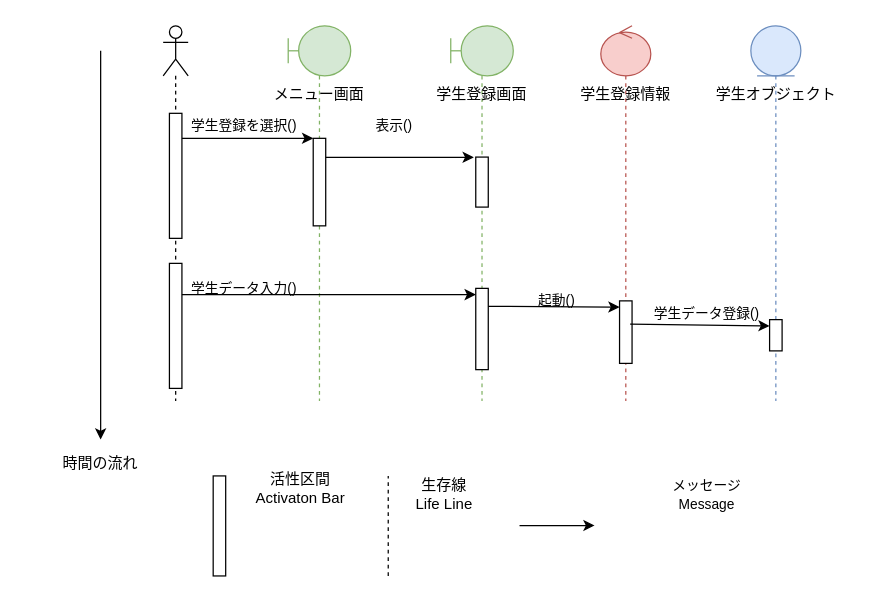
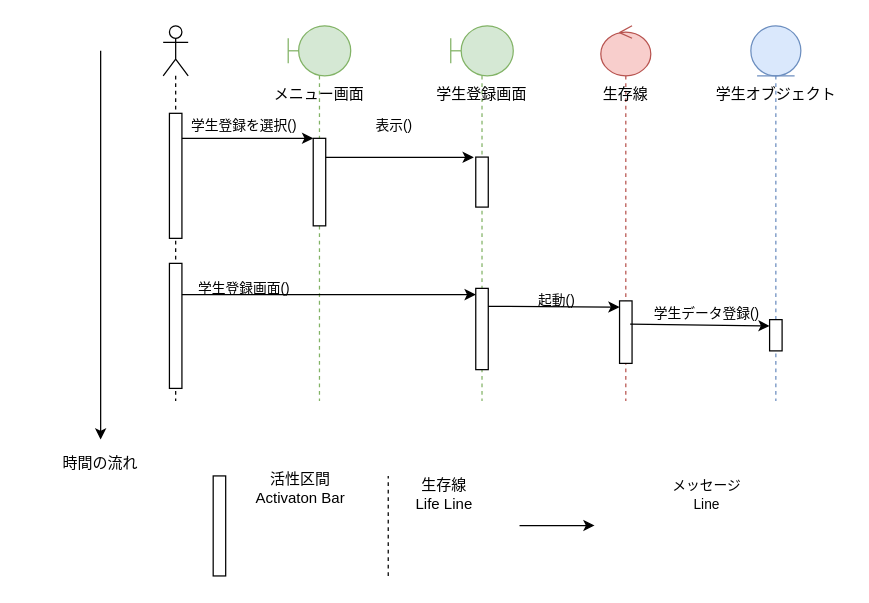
  <mxCell id="0" />
  <mxCell id="1" parent="0" />
  <mxCell id="2" value="" style="shape=umlLifeline;perimeter=lifelinePerimeter;whiteSpace=wrap;html=1;container=1;dropTarget=0;collapsible=0;recursiveResize=0;outlineConnect=0;portConstraint=eastwest;newEdgeStyle={&quot;curved&quot;:0,&quot;rounded&quot;:0};participant=umlActor;" vertex="1" parent="1"><mxGeometry x="130" y="20" width="20" height="300" as="geometry" /></mxCell>
  <mxCell id="3" value="" style="html=1;points=[[0,0,0,0,5],[0,1,0,0,-5],[1,0,0,0,5],[1,1,0,0,-5]];perimeter=orthogonalPerimeter;outlineConnect=0;targetShapes=umlLifeline;portConstraint=eastwest;newEdgeStyle={&quot;curved&quot;:0,&quot;rounded&quot;:0};" vertex="1" parent="2"><mxGeometry x="5" y="70" width="10" height="100" as="geometry" /></mxCell>
  <mxCell id="4" value="" style="html=1;points=[[0,0,0,0,5],[0,1,0,0,-5],[1,0,0,0,5],[1,1,0,0,-5]];perimeter=orthogonalPerimeter;outlineConnect=0;targetShapes=umlLifeline;portConstraint=eastwest;newEdgeStyle={&quot;curved&quot;:0,&quot;rounded&quot;:0};" vertex="1" parent="2"><mxGeometry x="5" y="190" width="10" height="100" as="geometry" /></mxCell>
  <mxCell id="5" value="" style="shape=umlLifeline;perimeter=lifelinePerimeter;whiteSpace=wrap;html=1;container=1;dropTarget=0;collapsible=0;recursiveResize=0;outlineConnect=0;portConstraint=eastwest;newEdgeStyle={&quot;curved&quot;:0,&quot;rounded&quot;:0};participant=umlBoundary;fillColor=#d5e8d4;strokeColor=#82b366;" vertex="1" parent="1"><mxGeometry x="230" y="20" width="50" height="300" as="geometry" /></mxCell>
  <mxCell id="6" value="" style="html=1;points=[[0,0,0,0,5],[0,1,0,0,-5],[1,0,0,0,5],[1,1,0,0,-5]];perimeter=orthogonalPerimeter;outlineConnect=0;targetShapes=umlLifeline;portConstraint=eastwest;newEdgeStyle={&quot;curved&quot;:0,&quot;rounded&quot;:0};" vertex="1" parent="5"><mxGeometry x="20" y="90" width="10" height="70" as="geometry" /></mxCell>
  <mxCell id="7" value="" style="shape=umlLifeline;perimeter=lifelinePerimeter;whiteSpace=wrap;html=1;container=1;dropTarget=0;collapsible=0;recursiveResize=0;outlineConnect=0;portConstraint=eastwest;newEdgeStyle={&quot;curved&quot;:0,&quot;rounded&quot;:0};participant=umlBoundary;fillColor=#d5e8d4;strokeColor=#82b366;" vertex="1" parent="1"><mxGeometry x="360" y="20" width="50" height="300" as="geometry" /></mxCell>
  <mxCell id="8" value="" style="html=1;points=[[0,0,0,0,5],[0,1,0,0,-5],[1,0,0,0,5],[1,1,0,0,-5]];perimeter=orthogonalPerimeter;outlineConnect=0;targetShapes=umlLifeline;portConstraint=eastwest;newEdgeStyle={&quot;curved&quot;:0,&quot;rounded&quot;:0};" vertex="1" parent="7"><mxGeometry x="20" y="105" width="10" height="40" as="geometry" /></mxCell>
  <mxCell id="9" value="" style="html=1;points=[[0,0,0,0,5],[0,1,0,0,-5],[1,0,0,0,5],[1,1,0,0,-5]];perimeter=orthogonalPerimeter;outlineConnect=0;targetShapes=umlLifeline;portConstraint=eastwest;newEdgeStyle={&quot;curved&quot;:0,&quot;rounded&quot;:0};" vertex="1" parent="7"><mxGeometry x="20" y="210" width="10" height="65" as="geometry" /></mxCell>
  <mxCell id="10" value="" style="shape=umlLifeline;perimeter=lifelinePerimeter;whiteSpace=wrap;html=1;container=1;dropTarget=0;collapsible=0;recursiveResize=0;outlineConnect=0;portConstraint=eastwest;newEdgeStyle={&quot;curved&quot;:0,&quot;rounded&quot;:0};participant=umlControl;fillColor=#f8cecc;strokeColor=#b85450;" vertex="1" parent="1"><mxGeometry x="480" y="20" width="40" height="300" as="geometry" /></mxCell>
  <mxCell id="11" value="" style="html=1;points=[[0,0,0,0,5],[0,1,0,0,-5],[1,0,0,0,5],[1,1,0,0,-5]];perimeter=orthogonalPerimeter;outlineConnect=0;targetShapes=umlLifeline;portConstraint=eastwest;newEdgeStyle={&quot;curved&quot;:0,&quot;rounded&quot;:0};" vertex="1" parent="10"><mxGeometry x="15" y="220" width="10" height="50" as="geometry" /></mxCell>
  <mxCell id="12" value="" style="shape=umlLifeline;perimeter=lifelinePerimeter;whiteSpace=wrap;html=1;container=1;dropTarget=0;collapsible=0;recursiveResize=0;outlineConnect=0;portConstraint=eastwest;newEdgeStyle={&quot;curved&quot;:0,&quot;rounded&quot;:0};participant=umlEntity;fillColor=#dae8fc;strokeColor=#6c8ebf;" vertex="1" parent="1"><mxGeometry x="600" y="20" width="40" height="300" as="geometry" /></mxCell>
  <mxCell id="13" value="" style="html=1;points=[[0,0,0,0,5],[0,1,0,0,-5],[1,0,0,0,5],[1,1,0,0,-5]];perimeter=orthogonalPerimeter;outlineConnect=0;targetShapes=umlLifeline;portConstraint=eastwest;newEdgeStyle={&quot;curved&quot;:0,&quot;rounded&quot;:0};" vertex="1" parent="12"><mxGeometry x="15" y="235" width="10" height="25" as="geometry" /></mxCell>
  <mxCell id="14" value="" style="html=1;points=[[0,0,0,0,5],[0,1,0,0,-5],[1,0,0,0,5],[1,1,0,0,-5]];perimeter=orthogonalPerimeter;outlineConnect=0;targetShapes=umlLifeline;portConstraint=eastwest;newEdgeStyle={&quot;curved&quot;:0,&quot;rounded&quot;:0};" vertex="1" parent="1"><mxGeometry x="170" y="380" width="10" height="80" as="geometry" /></mxCell>
  <mxCell id="15" value="活性区間&lt;div&gt;Activaton Bar&lt;/div&gt;" style="text;html=1;align=center;verticalAlign=middle;whiteSpace=wrap;rounded=0;" vertex="1" parent="1"><mxGeometry x="195" y="375" width="90" height="30" as="geometry" /></mxCell>
  <mxCell id="16" value="" style="endArrow=none;dashed=1;html=1;rounded=0;" edge="1" parent="1"><mxGeometry width="50" height="50" relative="1" as="geometry"><mxPoint x="310" y="460" as="sourcePoint" /><mxPoint x="310" y="380" as="targetPoint" /></mxGeometry></mxCell>
  <mxCell id="17" value="生存線&lt;div&gt;Life Line&lt;/div&gt;" style="text;html=1;align=center;verticalAlign=middle;whiteSpace=wrap;rounded=0;" vertex="1" parent="1"><mxGeometry x="310" y="380" width="90" height="30" as="geometry" /></mxCell>
  <mxCell id="18" value="" style="endArrow=classic;html=1;rounded=0;" edge="1" parent="1" source="3"><mxGeometry width="50" height="50" relative="1" as="geometry"><mxPoint x="170" y="120" as="sourcePoint" /><mxPoint x="250" y="110" as="targetPoint" /></mxGeometry></mxCell>
  <mxCell id="19" value="メニュー画面" style="text;html=1;align=center;verticalAlign=middle;whiteSpace=wrap;rounded=0;" vertex="1" parent="1"><mxGeometry x="210" y="60" width="90" height="30" as="geometry" /></mxCell>
  <mxCell id="20" value="学生登録画面" style="text;html=1;align=center;verticalAlign=middle;whiteSpace=wrap;rounded=0;" vertex="1" parent="1"><mxGeometry x="340" y="60" width="90" height="30" as="geometry" /></mxCell>
- <mxCell id="21" value="学生登録情報" style="text;html=1;align=center;verticalAlign=middle;whiteSpace=wrap;rounded=0;" vertex="1" parent="1"><mxGeometry x="455" y="60" width="90" height="30" as="geometry" /></mxCell>
+ <mxCell id="21" value="生存線" style="text;html=1;align=center;verticalAlign=middle;whiteSpace=wrap;rounded=0;" vertex="1" parent="1"><mxGeometry x="455" y="60" width="90" height="30" as="geometry" /></mxCell>
  <mxCell id="22" value="学生オブジェクト" style="text;html=1;align=center;verticalAlign=middle;whiteSpace=wrap;rounded=0;" vertex="1" parent="1"><mxGeometry x="567.5" y="60" width="105" height="30" as="geometry" /></mxCell>
  <mxCell id="23" value="" style="endArrow=classic;html=1;rounded=0;" edge="1" parent="1"><mxGeometry width="50" height="50" relative="1" as="geometry"><mxPoint x="80" y="40" as="sourcePoint" /><mxPoint x="80" y="350.92" as="targetPoint" /></mxGeometry></mxCell>
  <mxCell id="24" value="時間の流れ" style="text;html=1;align=center;verticalAlign=middle;whiteSpace=wrap;rounded=0;direction=east;flipV=1;" vertex="1" parent="1"><mxGeometry x="20" y="360" width="120" height="20" as="geometry" /></mxCell>
  <mxCell id="25" value="&lt;font style=&quot;font-size: 11px;&quot;&gt;学生登録を選択()&lt;/font&gt;" style="text;html=1;align=center;verticalAlign=middle;whiteSpace=wrap;rounded=0;" vertex="1" parent="1"><mxGeometry x="150" y="90" width="90" height="20" as="geometry" /></mxCell>
- <mxCell id="26" value="&lt;span style=&quot;font-size: 11px;&quot;&gt;メッセージ&lt;/span&gt;&lt;div&gt;&lt;span style=&quot;font-size: 11px;&quot;&gt;Message&lt;/span&gt;&lt;/div&gt;" style="text;html=1;align=center;verticalAlign=middle;whiteSpace=wrap;rounded=0;" vertex="1" parent="1"><mxGeometry x="520" y="385" width="90" height="20" as="geometry" /></mxCell>
+ <mxCell id="26" value="&lt;span style=&quot;font-size: 11px;&quot;&gt;メッセージ&lt;/span&gt;&lt;div&gt;&lt;span style=&quot;font-size: 11px;&quot;&gt;Line&lt;/span&gt;&lt;/div&gt;" style="text;html=1;align=center;verticalAlign=middle;whiteSpace=wrap;rounded=0;" vertex="1" parent="1"><mxGeometry x="520" y="385" width="90" height="20" as="geometry" /></mxCell>
  <mxCell id="27" value="" style="endArrow=classic;html=1;rounded=0;" edge="1" parent="1"><mxGeometry width="50" height="50" relative="1" as="geometry"><mxPoint x="415" y="419.66" as="sourcePoint" /><mxPoint x="475" y="419.66" as="targetPoint" /></mxGeometry></mxCell>
  <mxCell id="28" value="" style="endArrow=classic;html=1;rounded=0;entryX=-0.159;entryY=0.005;entryDx=0;entryDy=0;entryPerimeter=0;" edge="1" parent="1" source="6" target="8"><mxGeometry width="50" height="50" relative="1" as="geometry"><mxPoint x="270" y="140" as="sourcePoint" /><mxPoint x="320" y="120" as="targetPoint" /></mxGeometry></mxCell>
  <mxCell id="29" value="&lt;span style=&quot;font-size: 11px;&quot;&gt;表示()&lt;/span&gt;" style="text;html=1;align=center;verticalAlign=middle;whiteSpace=wrap;rounded=0;" vertex="1" parent="1"><mxGeometry x="270" y="90" width="90" height="20" as="geometry" /></mxCell>
  <mxCell id="30" value="" style="endArrow=classic;html=1;rounded=0;entryX=0;entryY=0;entryDx=0;entryDy=5;entryPerimeter=0;" edge="1" parent="1" source="4" target="9"><mxGeometry width="50" height="50" relative="1" as="geometry"><mxPoint x="170" y="249.8" as="sourcePoint" /><mxPoint x="288" y="249.8" as="targetPoint" /></mxGeometry></mxCell>
  <mxCell id="31" value="" style="endArrow=classic;html=1;rounded=0;entryX=0;entryY=0;entryDx=0;entryDy=5;entryPerimeter=0;exitX=0.991;exitY=0.221;exitDx=0;exitDy=0;exitPerimeter=0;" edge="1" parent="1" source="9" target="11"><mxGeometry width="50" height="50" relative="1" as="geometry"><mxPoint x="373.99" y="249.995" as="sourcePoint" /><mxPoint x="480" y="251.54" as="targetPoint" /></mxGeometry></mxCell>
  <mxCell id="32" value="" style="endArrow=classic;html=1;rounded=0;entryX=0;entryY=0;entryDx=0;entryDy=5;entryPerimeter=0;exitX=0.847;exitY=0.373;exitDx=0;exitDy=0;exitPerimeter=0;" edge="1" parent="1" source="11" target="13"><mxGeometry width="50" height="50" relative="1" as="geometry"><mxPoint x="494" y="249.54" as="sourcePoint" /><mxPoint x="600" y="251.54" as="targetPoint" /></mxGeometry></mxCell>
- <mxCell id="33" value="&lt;span style=&quot;font-size: 11px;&quot;&gt;学生データ入力()&lt;/span&gt;" style="text;html=1;align=center;verticalAlign=middle;whiteSpace=wrap;rounded=0;" vertex="1" parent="1"><mxGeometry x="150" y="220" width="90" height="20" as="geometry" /></mxCell>
+ <mxCell id="33" value="&lt;span style=&quot;font-size: 11px;&quot;&gt;学生登録画面()&lt;/span&gt;" style="text;html=1;align=center;verticalAlign=middle;whiteSpace=wrap;rounded=0;" vertex="1" parent="1"><mxGeometry x="150" y="220" width="90" height="20" as="geometry" /></mxCell>
  <mxCell id="34" value="&lt;span style=&quot;font-size: 11px;&quot;&gt;起動()&lt;/span&gt;" style="text;html=1;align=center;verticalAlign=middle;whiteSpace=wrap;rounded=0;" vertex="1" parent="1"><mxGeometry x="400" y="230" width="90" height="20" as="geometry" /></mxCell>
  <mxCell id="35" value="&lt;span style=&quot;font-size: 11px;&quot;&gt;学生データ登録()&lt;/span&gt;" style="text;html=1;align=center;verticalAlign=middle;whiteSpace=wrap;rounded=0;" vertex="1" parent="1"><mxGeometry x="520" y="240" width="90" height="20" as="geometry" /></mxCell>
